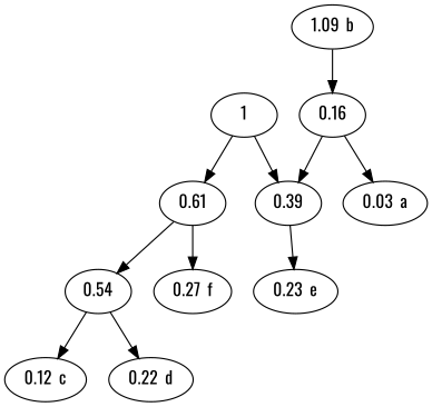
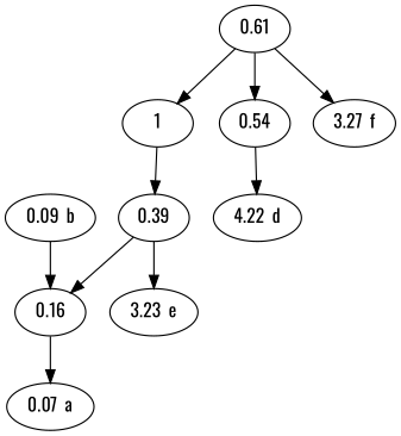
  digraph {
    fontname=Oswald
    node [fontname=Oswald]
    edge [fontname=Oswald]
    n1 [label=1]
    n2 [label=0.39]
    n3 [label=0.61]
    n4 [label=0.16]
-   n5 [label="0.23  e"]
+   n5 [label="3.23  e"]
    n6 [label=0.54]
-   n7 [label="0.27  f"]
-   n8 [label="0.03  a"]
-   n9 [label="0.12  c"]
-   n10 [label="0.22  d"]
-   n11 [label="1.09  b"]
+   n7 [label="3.27  f"]
+   n8 [label="0.07  a"]
+   n10 [label="4.22  d"]
+   n11 [label="0.09  b"]
    n1 -> n2
-   n1 -> n3
-   n4 -> n2
+   n3 -> n1
+   n2 -> n4
    n2 -> n5
    n3 -> n6
    n3 -> n7
    n4 -> n8
-   n6 -> n9
    n6 -> n10
    n11 -> n4
  }
